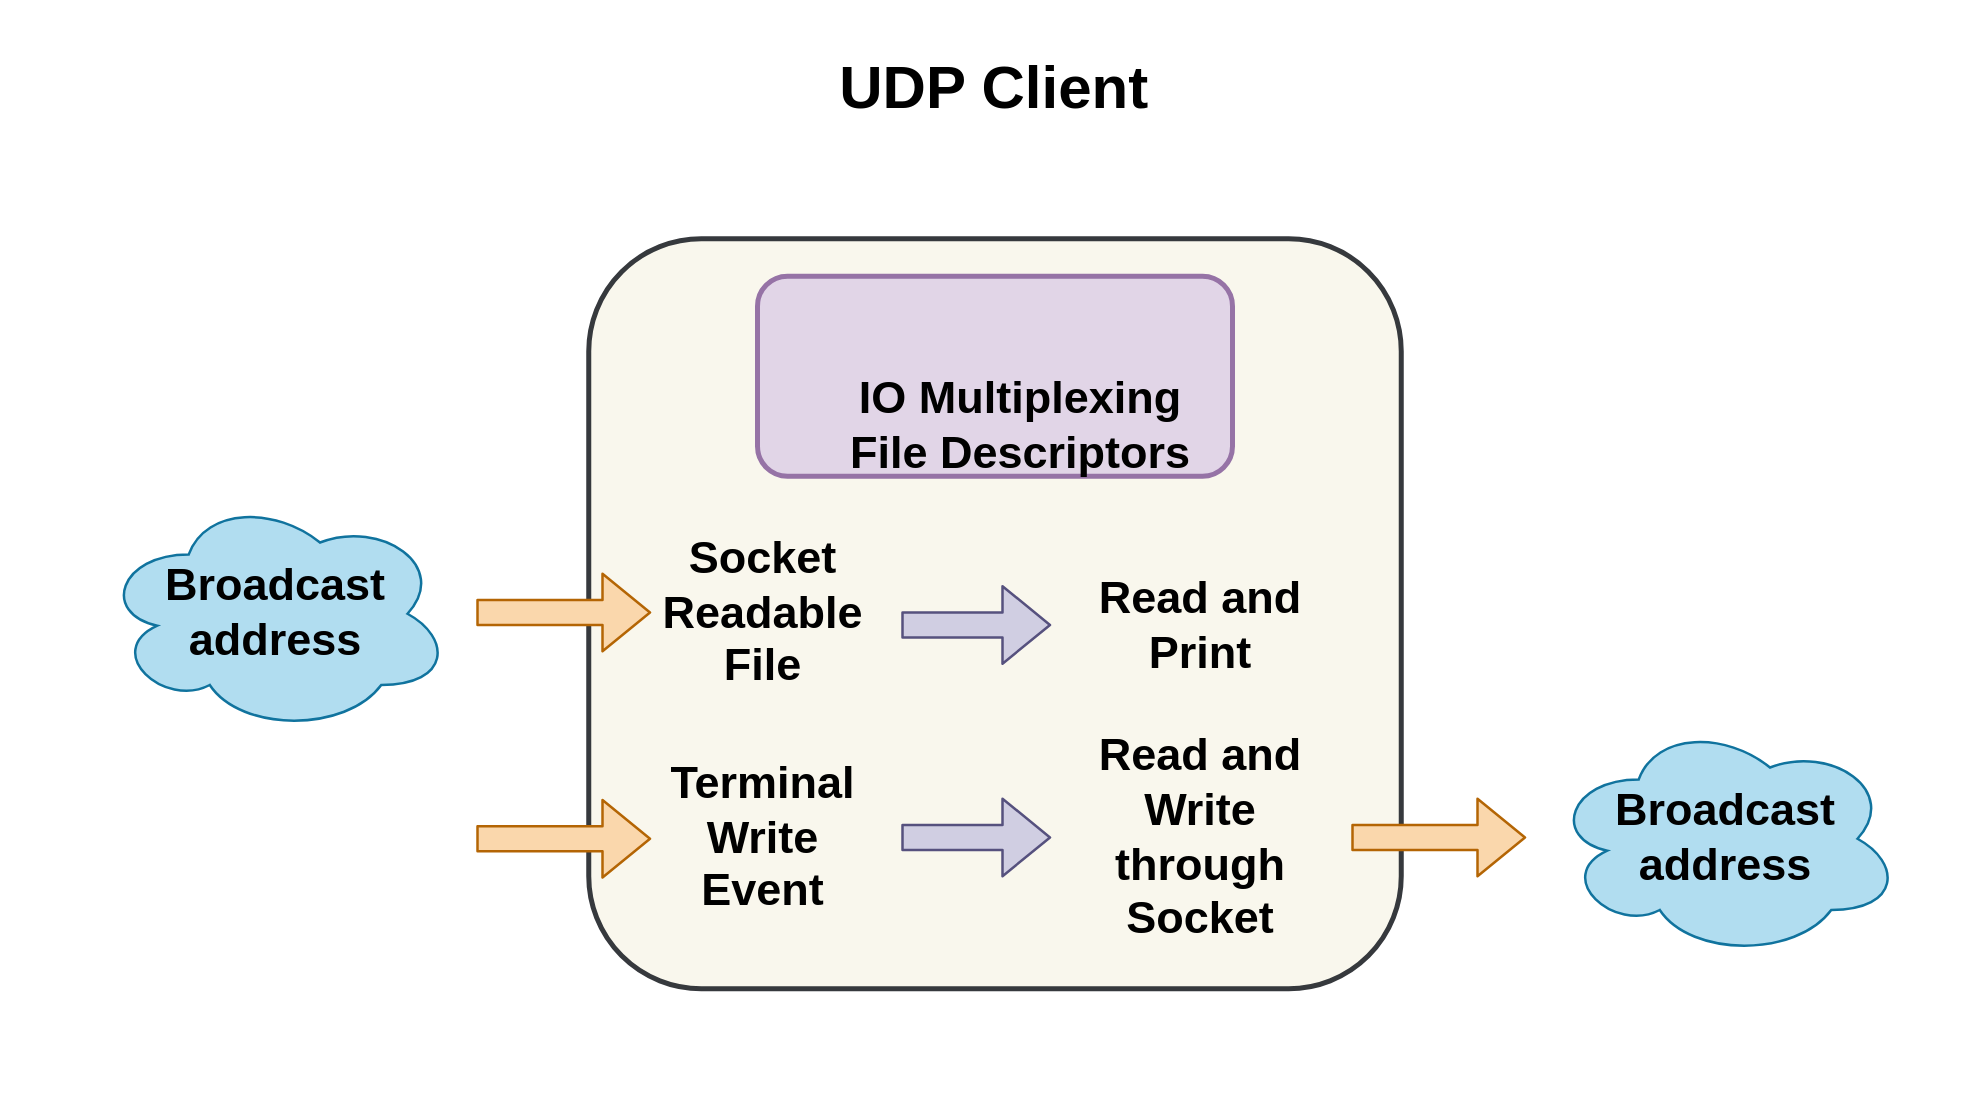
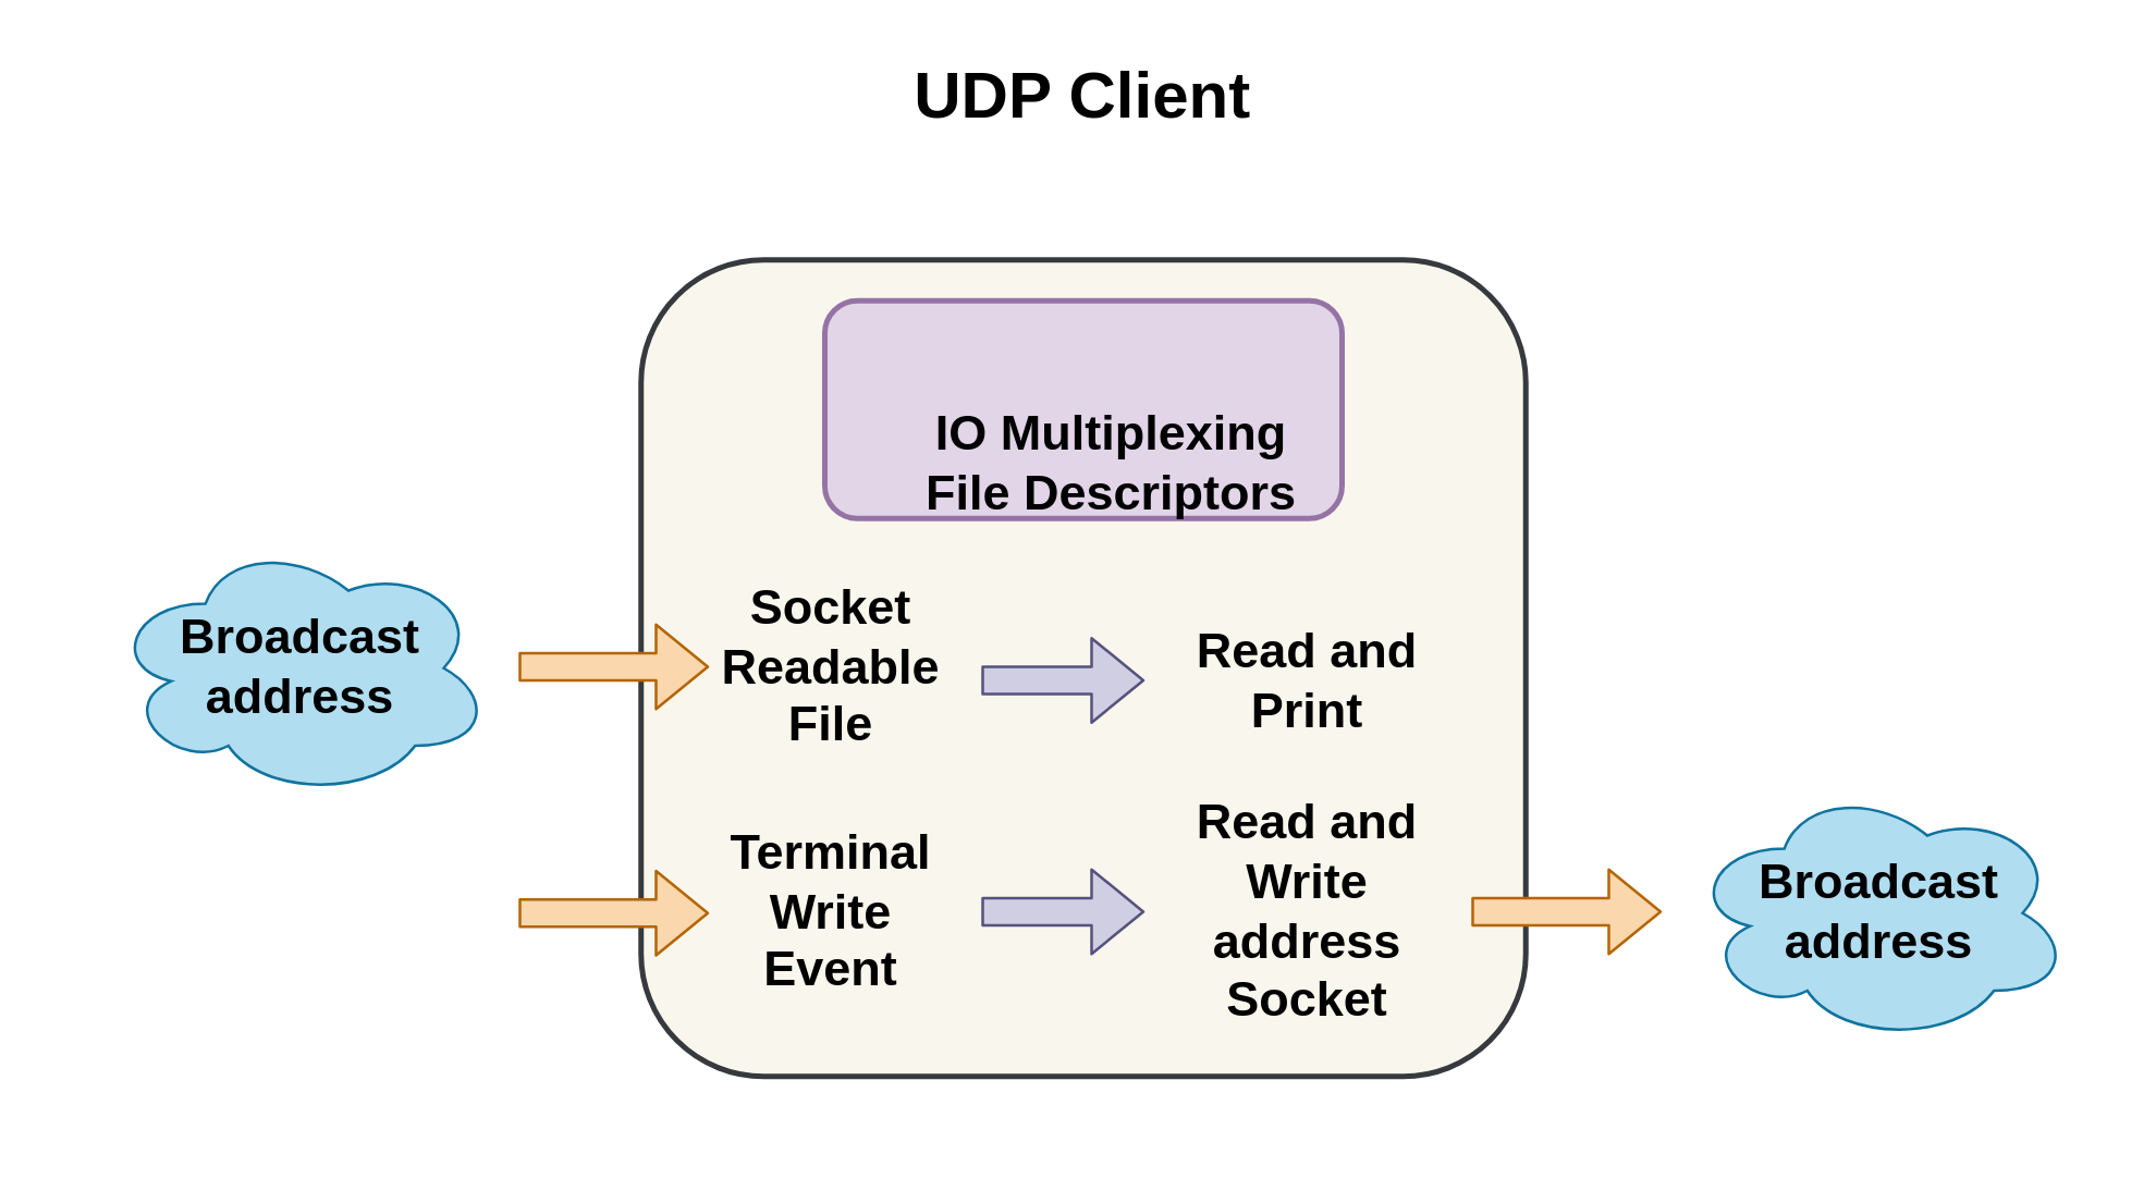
  <mxCell id="0" />
  <mxCell id="1" parent="0" />
  <mxCell id="2" value="" style="rounded=1;whiteSpace=wrap;html=1;strokeColor=#36393d;fillColor=#f9f7ed;strokeWidth=2;" parent="1" vertex="1"><mxGeometry x="235" y="95" width="325" height="300" as="geometry" /></mxCell>
  <mxCell id="3" value="" style="rounded=1;whiteSpace=wrap;html=1;strokeColor=#9673a6;strokeWidth=2;fillColor=#e1d5e7;" parent="1" vertex="1"><mxGeometry x="302.5" y="110" width="190" height="80" as="geometry" /></mxCell>
  <mxCell id="4" value="&lt;h1&gt;UDP Client&lt;/h1&gt;" style="text;strokeColor=none;align=center;fillColor=none;html=1;verticalAlign=middle;whiteSpace=wrap;rounded=0;strokeWidth=2;fontColor=#000000;" parent="1" vertex="1"><mxGeometry x="285" y="20" width="225" height="30" as="geometry" /></mxCell>
  <mxCell id="5" value="&lt;h2&gt;IO Multiplexing File Descriptors&lt;/h2&gt;" style="text;strokeColor=none;align=center;fillColor=none;html=1;verticalAlign=middle;whiteSpace=wrap;rounded=0;strokeWidth=2;fontColor=#000000;" parent="1" vertex="1"><mxGeometry x="332.5" y="155" width="150" height="30" as="geometry" /></mxCell>
  <mxCell id="6" value="&lt;h2&gt;Socket Readable File&lt;/h2&gt;" style="text;strokeColor=none;align=center;fillColor=none;html=1;verticalAlign=middle;whiteSpace=wrap;rounded=0;strokeWidth=2;fontColor=#000000;" parent="1" vertex="1"><mxGeometry x="275" y="230" width="60" height="30" as="geometry" /></mxCell>
  <mxCell id="7" value="&lt;h2&gt;Terminal Write Event&lt;/h2&gt;" style="text;strokeColor=none;align=center;fillColor=none;html=1;verticalAlign=middle;whiteSpace=wrap;rounded=0;strokeWidth=2;fontColor=#000000;" parent="1" vertex="1"><mxGeometry x="275" y="320" width="60" height="30" as="geometry" /></mxCell>
  <mxCell id="8" value="" style="shape=flexArrow;endArrow=classic;html=1;fontColor=#000000;strokeColor=#b46504;fillColor=#fad7ac;" parent="1" edge="1"><mxGeometry width="50" height="50" relative="1" as="geometry"><mxPoint x="190" y="335" as="sourcePoint" /><mxPoint x="260" y="335" as="targetPoint" /></mxGeometry></mxCell>
  <mxCell id="9" value="" style="shape=flexArrow;endArrow=classic;html=1;fontColor=#000000;strokeColor=#b46504;fillColor=#fad7ac;" parent="1" edge="1"><mxGeometry width="50" height="50" relative="1" as="geometry"><mxPoint x="190" y="244.5" as="sourcePoint" /><mxPoint x="260" y="244.5" as="targetPoint" /></mxGeometry></mxCell>
  <mxCell id="10" value="" style="shape=flexArrow;endArrow=classic;html=1;fontColor=#000000;strokeColor=#56517e;fillColor=#d0cee2;" parent="1" edge="1"><mxGeometry width="50" height="50" relative="1" as="geometry"><mxPoint x="360" y="249.47" as="sourcePoint" /><mxPoint x="420" y="249.47" as="targetPoint" /></mxGeometry></mxCell>
  <mxCell id="11" value="&lt;h2&gt;&lt;font color=&quot;#000000&quot;&gt;Read and Print&lt;/font&gt;&lt;/h2&gt;" style="text;strokeColor=none;align=center;fillColor=none;html=1;verticalAlign=middle;whiteSpace=wrap;rounded=0;" parent="1" vertex="1"><mxGeometry x="430" y="235" width="100" height="30" as="geometry" /></mxCell>
  <mxCell id="12" value="" style="shape=flexArrow;endArrow=classic;html=1;fontColor=#000000;strokeColor=#56517e;fillColor=#d0cee2;" parent="1" edge="1"><mxGeometry width="50" height="50" relative="1" as="geometry"><mxPoint x="360" y="334.47" as="sourcePoint" /><mxPoint x="420" y="334.47" as="targetPoint" /></mxGeometry></mxCell>
- <mxCell id="13" value="&lt;h2&gt;&lt;font color=&quot;#000000&quot;&gt;Read and Write through Socket&lt;/font&gt;&lt;/h2&gt;" style="text;strokeColor=none;align=center;fillColor=none;html=1;verticalAlign=middle;whiteSpace=wrap;rounded=0;" parent="1" vertex="1"><mxGeometry x="430" y="320" width="100" height="30" as="geometry" /></mxCell>
+ <mxCell id="13" value="&lt;h2&gt;&lt;font color=&quot;#000000&quot;&gt;Read and Write address Socket&lt;/font&gt;&lt;/h2&gt;" style="text;strokeColor=none;align=center;fillColor=none;html=1;verticalAlign=middle;whiteSpace=wrap;rounded=0;" parent="1" vertex="1"><mxGeometry x="430" y="320" width="100" height="30" as="geometry" /></mxCell>
  <mxCell id="14" value="" style="shape=flexArrow;endArrow=classic;html=1;fontColor=#000000;strokeColor=#b46504;fillColor=#fad7ac;" parent="1" edge="1"><mxGeometry width="50" height="50" relative="1" as="geometry"><mxPoint x="540" y="334.47" as="sourcePoint" /><mxPoint x="610" y="334.47" as="targetPoint" /></mxGeometry></mxCell>
  <mxCell id="15" value="" style="ellipse;shape=cloud;whiteSpace=wrap;html=1;fillColor=#b1ddf0;strokeColor=#10739e;" parent="1" vertex="1"><mxGeometry x="40" y="197.5" width="140" height="95" as="geometry" /></mxCell>
  <mxCell id="16" value="&lt;h2&gt;Broadcast address&lt;/h2&gt;" style="text;strokeColor=none;align=center;fillColor=none;html=1;verticalAlign=middle;whiteSpace=wrap;rounded=0;fontColor=#000000;" parent="1" vertex="1"><mxGeometry x="80" y="230" width="60" height="30" as="geometry" /></mxCell>
  <mxCell id="17" value="" style="ellipse;whiteSpace=wrap;html=1;aspect=fixed;strokeColor=none;strokeWidth=2;fontColor=#000000;fillColor=none;" parent="1" vertex="1"><mxGeometry x="20" y="30" width="160" height="160" as="geometry" /></mxCell>
  <mxCell id="18" value="" style="ellipse;whiteSpace=wrap;html=1;aspect=fixed;strokeColor=none;strokeWidth=2;fontColor=#000000;fillColor=none;" parent="1" vertex="1"><mxGeometry x="610" y="260" width="160" height="160" as="geometry" /></mxCell>
  <mxCell id="19" value="" style="ellipse;shape=cloud;whiteSpace=wrap;html=1;fillColor=#b1ddf0;strokeColor=#10739e;" parent="1" vertex="1"><mxGeometry x="620" y="287.5" width="140" height="95" as="geometry" /></mxCell>
  <mxCell id="20" value="&lt;h2&gt;Broadcast address&lt;/h2&gt;" style="text;strokeColor=none;align=center;fillColor=none;html=1;verticalAlign=middle;whiteSpace=wrap;rounded=0;fontColor=#000000;" parent="1" vertex="1"><mxGeometry x="660" y="320" width="60" height="30" as="geometry" /></mxCell>
